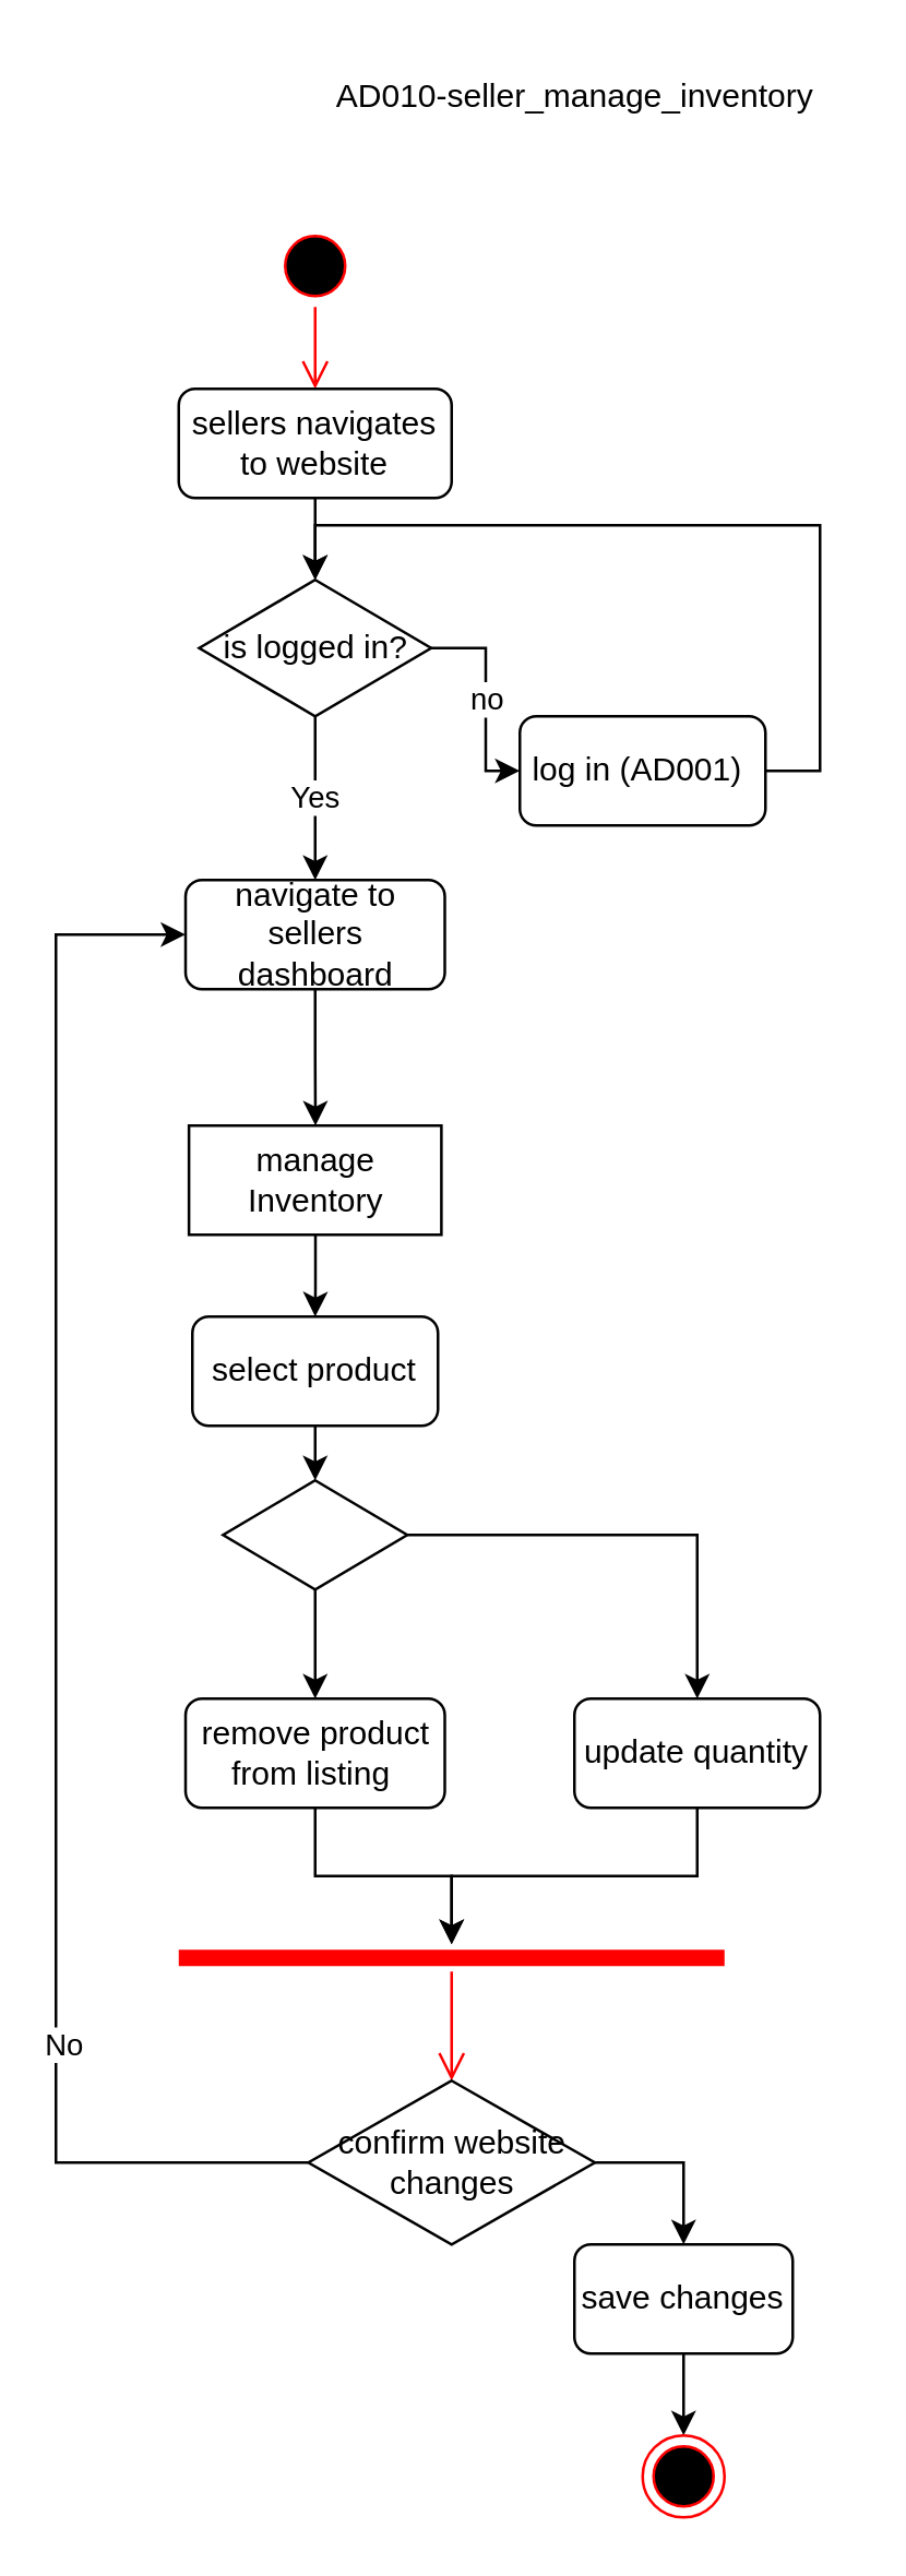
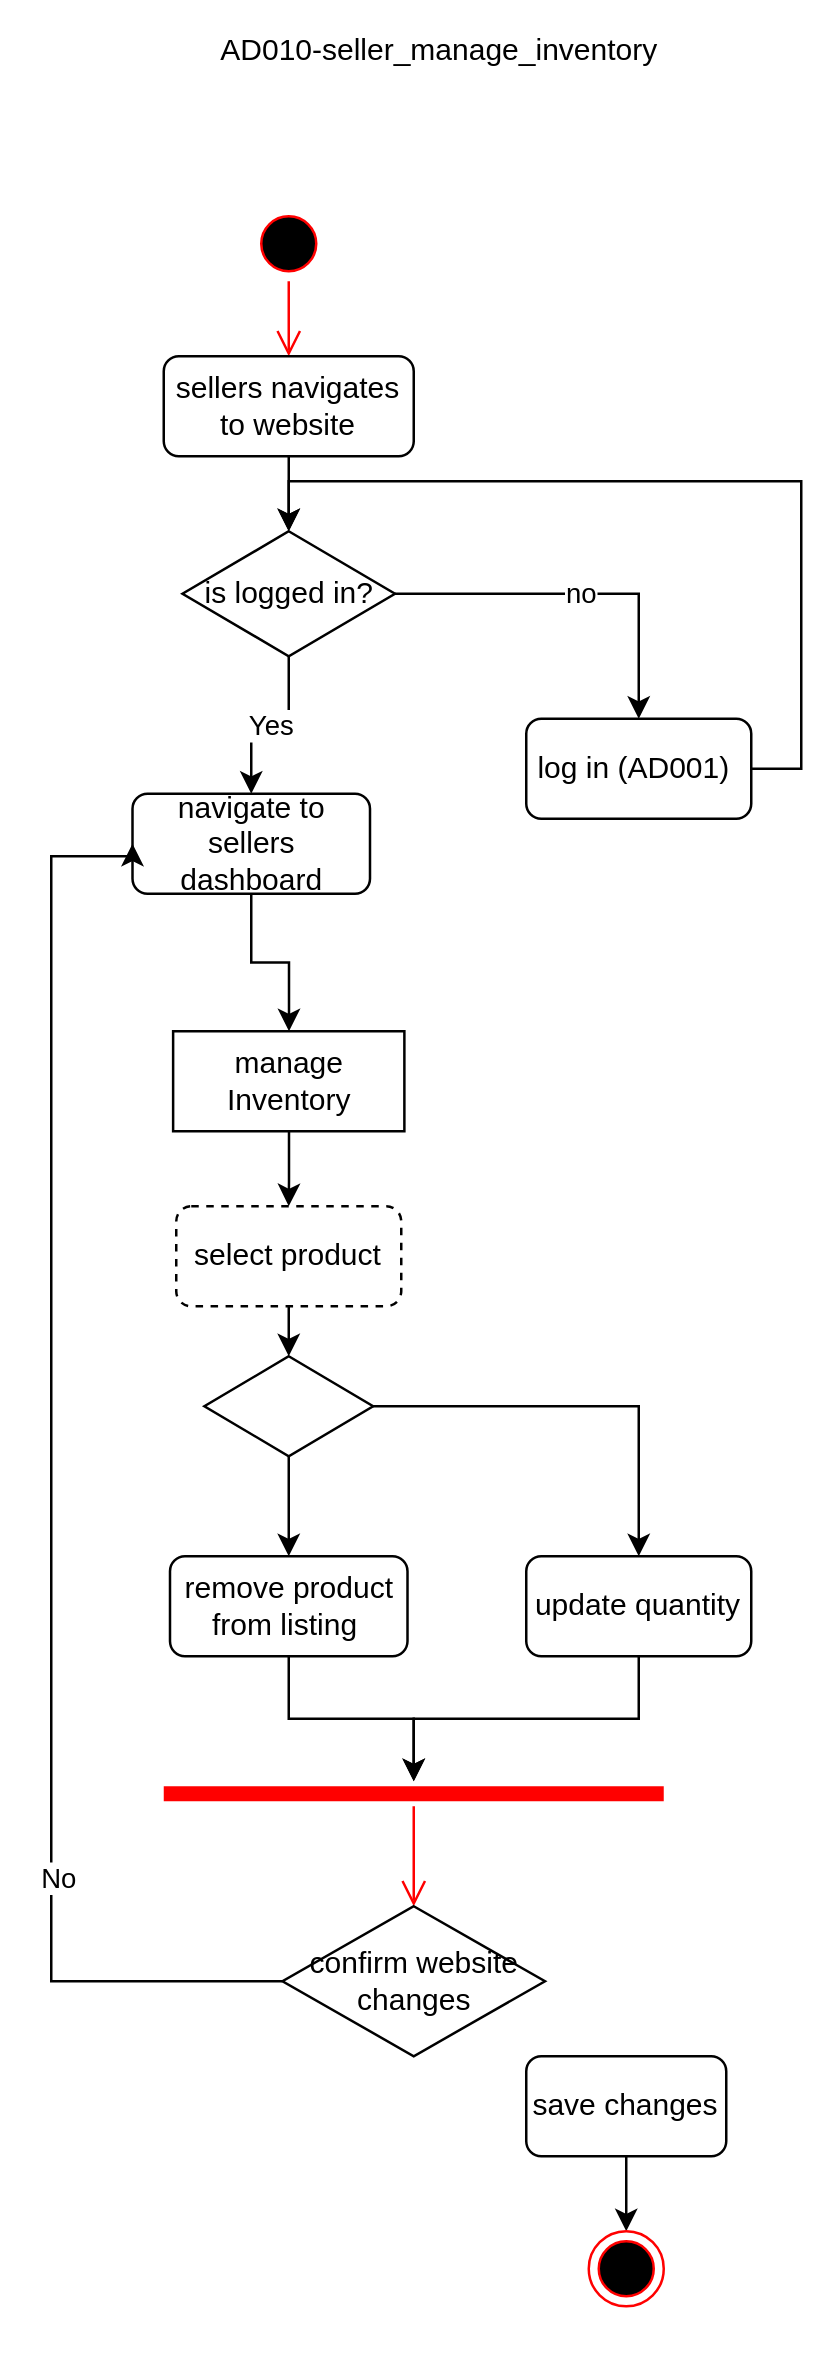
  <mxCell id="0" />
  <mxCell id="1" parent="0" />
- <mxCell id="2" value="AD010-seller_manage_inventory" style="text;html=1;align=center;verticalAlign=middle;resizable=0;points=[];autosize=1;strokeColor=none;fillColor=none;" vertex="1" parent="1"><mxGeometry x="110" y="20" width="200" height="30" as="geometry" /></mxCell>
+ <mxCell id="2" value="AD010-seller_manage_inventory" style="text;html=1;align=center;verticalAlign=middle;resizable=0;points=[];autosize=1;strokeColor=none;fillColor=none;" vertex="1" parent="1"><mxGeometry x="75" y="5" width="200" height="30" as="geometry" /></mxCell>
  <mxCell id="3" value="" style="ellipse;html=1;shape=startState;fillColor=#000000;strokeColor=#ff0000;" vertex="1" parent="1"><mxGeometry x="100" y="82" width="30" height="30" as="geometry" /></mxCell>
  <mxCell id="4" value="" style="edgeStyle=orthogonalEdgeStyle;html=1;verticalAlign=bottom;endArrow=open;endSize=8;strokeColor=#ff0000;rounded=0;" edge="1" parent="1" source="3" target="6"><mxGeometry relative="1" as="geometry"><mxPoint x="115" y="142" as="targetPoint" /></mxGeometry></mxCell>
  <mxCell id="5" value="" style="edgeStyle=orthogonalEdgeStyle;rounded=0;orthogonalLoop=1;jettySize=auto;html=1;" edge="1" parent="1" source="6" target="9"><mxGeometry relative="1" as="geometry" /></mxCell>
  <mxCell id="6" value="sellers navigates to website" style="rounded=1;whiteSpace=wrap;html=1;" vertex="1" parent="1"><mxGeometry x="65" y="142" width="100" height="40" as="geometry" /></mxCell>
  <mxCell id="7" value="no" style="edgeStyle=orthogonalEdgeStyle;rounded=0;orthogonalLoop=1;jettySize=auto;html=1;" edge="1" parent="1" source="9" target="11"><mxGeometry relative="1" as="geometry" /></mxCell>
  <mxCell id="8" value="Yes" style="edgeStyle=orthogonalEdgeStyle;rounded=0;orthogonalLoop=1;jettySize=auto;html=1;" edge="1" parent="1" source="9" target="13"><mxGeometry relative="1" as="geometry" /></mxCell>
  <mxCell id="9" value="is logged in?" style="rhombus;whiteSpace=wrap;html=1;" vertex="1" parent="1"><mxGeometry x="72.5" y="212" width="85" height="50" as="geometry" /></mxCell>
  <mxCell id="10" style="edgeStyle=orthogonalEdgeStyle;rounded=0;orthogonalLoop=1;jettySize=auto;html=1;exitX=1;exitY=0.5;exitDx=0;exitDy=0;entryX=0.5;entryY=0;entryDx=0;entryDy=0;" edge="1" parent="1" source="11" target="9"><mxGeometry relative="1" as="geometry" /></mxCell>
- <mxCell id="11" value="log in (AD001)&amp;nbsp;" style="rounded=1;whiteSpace=wrap;html=1;" vertex="1" parent="1"><mxGeometry x="190" y="262" width="90" height="40" as="geometry" /></mxCell>
+ <mxCell id="11" value="log in (AD001)&amp;nbsp;" style="rounded=1;whiteSpace=wrap;html=1;" vertex="1" parent="1"><mxGeometry x="210" y="287" width="90" height="40" as="geometry" /></mxCell>
  <mxCell id="12" value="" style="edgeStyle=orthogonalEdgeStyle;rounded=0;orthogonalLoop=1;jettySize=auto;html=1;" edge="1" parent="1" source="13" target="15"><mxGeometry relative="1" as="geometry" /></mxCell>
- <mxCell id="13" value="navigate to sellers dashboard" style="rounded=1;whiteSpace=wrap;html=1;" vertex="1" parent="1"><mxGeometry x="67.5" y="322" width="95" height="40" as="geometry" /></mxCell>
+ <mxCell id="13" value="navigate to sellers dashboard" style="rounded=1;whiteSpace=wrap;html=1;" vertex="1" parent="1"><mxGeometry x="52.5" y="317" width="95" height="40" as="geometry" /></mxCell>
  <mxCell id="14" value="" style="edgeStyle=orthogonalEdgeStyle;rounded=0;orthogonalLoop=1;jettySize=auto;html=1;" edge="1" parent="1" source="15" target="17"><mxGeometry relative="1" as="geometry" /></mxCell>
  <mxCell id="15" value="manage Inventory" style="whiteSpace=wrap;html=1;rounded=0;" vertex="1" parent="1"><mxGeometry x="68.75" y="412" width="92.5" height="40" as="geometry" /></mxCell>
  <mxCell id="16" value="" style="edgeStyle=orthogonalEdgeStyle;rounded=0;orthogonalLoop=1;jettySize=auto;html=1;" edge="1" parent="1" source="17" target="20"><mxGeometry relative="1" as="geometry" /></mxCell>
- <mxCell id="17" value="select product" style="rounded=1;whiteSpace=wrap;html=1;" vertex="1" parent="1"><mxGeometry x="70" y="482" width="90" height="40" as="geometry" /></mxCell>
+ <mxCell id="17" value="select product" style="rounded=1;whiteSpace=wrap;html=1;dashed=1;" vertex="1" parent="1"><mxGeometry x="70" y="482" width="90" height="40" as="geometry" /></mxCell>
  <mxCell id="18" style="edgeStyle=orthogonalEdgeStyle;rounded=0;orthogonalLoop=1;jettySize=auto;html=1;exitX=1;exitY=0.5;exitDx=0;exitDy=0;entryX=0.5;entryY=0;entryDx=0;entryDy=0;" edge="1" parent="1" source="20" target="22"><mxGeometry relative="1" as="geometry" /></mxCell>
  <mxCell id="19" style="edgeStyle=orthogonalEdgeStyle;rounded=0;orthogonalLoop=1;jettySize=auto;html=1;exitX=0.5;exitY=1;exitDx=0;exitDy=0;" edge="1" parent="1" source="20" target="24"><mxGeometry relative="1" as="geometry" /></mxCell>
  <mxCell id="20" value="" style="rhombus;whiteSpace=wrap;html=1;" vertex="1" parent="1"><mxGeometry x="81.25" y="542" width="67.5" height="40" as="geometry" /></mxCell>
  <mxCell id="21" value="" style="edgeStyle=orthogonalEdgeStyle;rounded=0;orthogonalLoop=1;jettySize=auto;html=1;" edge="1" parent="1" source="22" target="25"><mxGeometry relative="1" as="geometry" /></mxCell>
  <mxCell id="22" value="update quantity" style="rounded=1;whiteSpace=wrap;html=1;" vertex="1" parent="1"><mxGeometry x="210" y="622" width="90" height="40" as="geometry" /></mxCell>
  <mxCell id="23" value="" style="edgeStyle=orthogonalEdgeStyle;rounded=0;orthogonalLoop=1;jettySize=auto;html=1;" edge="1" parent="1" source="24" target="25"><mxGeometry relative="1" as="geometry" /></mxCell>
  <mxCell id="24" value="remove product from listing&amp;nbsp;" style="rounded=1;whiteSpace=wrap;html=1;" vertex="1" parent="1"><mxGeometry x="67.5" y="622" width="95" height="40" as="geometry" /></mxCell>
  <mxCell id="25" value="" style="shape=line;html=1;strokeWidth=6;strokeColor=#ff0000;" vertex="1" parent="1"><mxGeometry x="65" y="712" width="200" height="10" as="geometry" /></mxCell>
  <mxCell id="26" value="" style="edgeStyle=orthogonalEdgeStyle;html=1;verticalAlign=bottom;endArrow=open;endSize=8;strokeColor=#ff0000;rounded=0;entryX=0.5;entryY=0;entryDx=0;entryDy=0;" edge="1" parent="1" source="25" target="30"><mxGeometry relative="1" as="geometry"><mxPoint x="165" y="762" as="targetPoint" /></mxGeometry></mxCell>
  <mxCell id="27" style="edgeStyle=orthogonalEdgeStyle;rounded=0;orthogonalLoop=1;jettySize=auto;html=1;exitX=0;exitY=0.5;exitDx=0;exitDy=0;entryX=0;entryY=0.5;entryDx=0;entryDy=0;" edge="1" parent="1" source="30" target="13"><mxGeometry relative="1" as="geometry"><Array as="points"><mxPoint x="20" y="792" /><mxPoint x="20" y="342" /></Array></mxGeometry></mxCell>
  <mxCell id="28" value="No" style="edgeLabel;html=1;align=center;verticalAlign=middle;resizable=0;points=[];" connectable="0" vertex="1" parent="27"><mxGeometry x="-0.539" y="-2" relative="1" as="geometry"><mxPoint as="offset" /></mxGeometry></mxCell>
- <mxCell id="29" style="edgeStyle=orthogonalEdgeStyle;rounded=0;orthogonalLoop=1;jettySize=auto;html=1;exitX=1;exitY=0.5;exitDx=0;exitDy=0;entryX=0.5;entryY=0;entryDx=0;entryDy=0;" edge="1" parent="1" source="30" target="32"><mxGeometry relative="1" as="geometry" /></mxCell>
  <mxCell id="30" value="confirm website changes" style="rhombus;whiteSpace=wrap;html=1;" vertex="1" parent="1"><mxGeometry x="112.5" y="762" width="105" height="60" as="geometry" /></mxCell>
  <mxCell id="31" style="edgeStyle=orthogonalEdgeStyle;rounded=0;orthogonalLoop=1;jettySize=auto;html=1;exitX=0.5;exitY=1;exitDx=0;exitDy=0;" edge="1" parent="1" source="32" target="33"><mxGeometry relative="1" as="geometry" /></mxCell>
  <mxCell id="32" value="save changes" style="rounded=1;whiteSpace=wrap;html=1;" vertex="1" parent="1"><mxGeometry x="210" y="822" width="80" height="40" as="geometry" /></mxCell>
  <mxCell id="33" value="" style="ellipse;html=1;shape=endState;fillColor=#000000;strokeColor=#ff0000;" vertex="1" parent="1"><mxGeometry x="235" y="892" width="30" height="30" as="geometry" /></mxCell>
